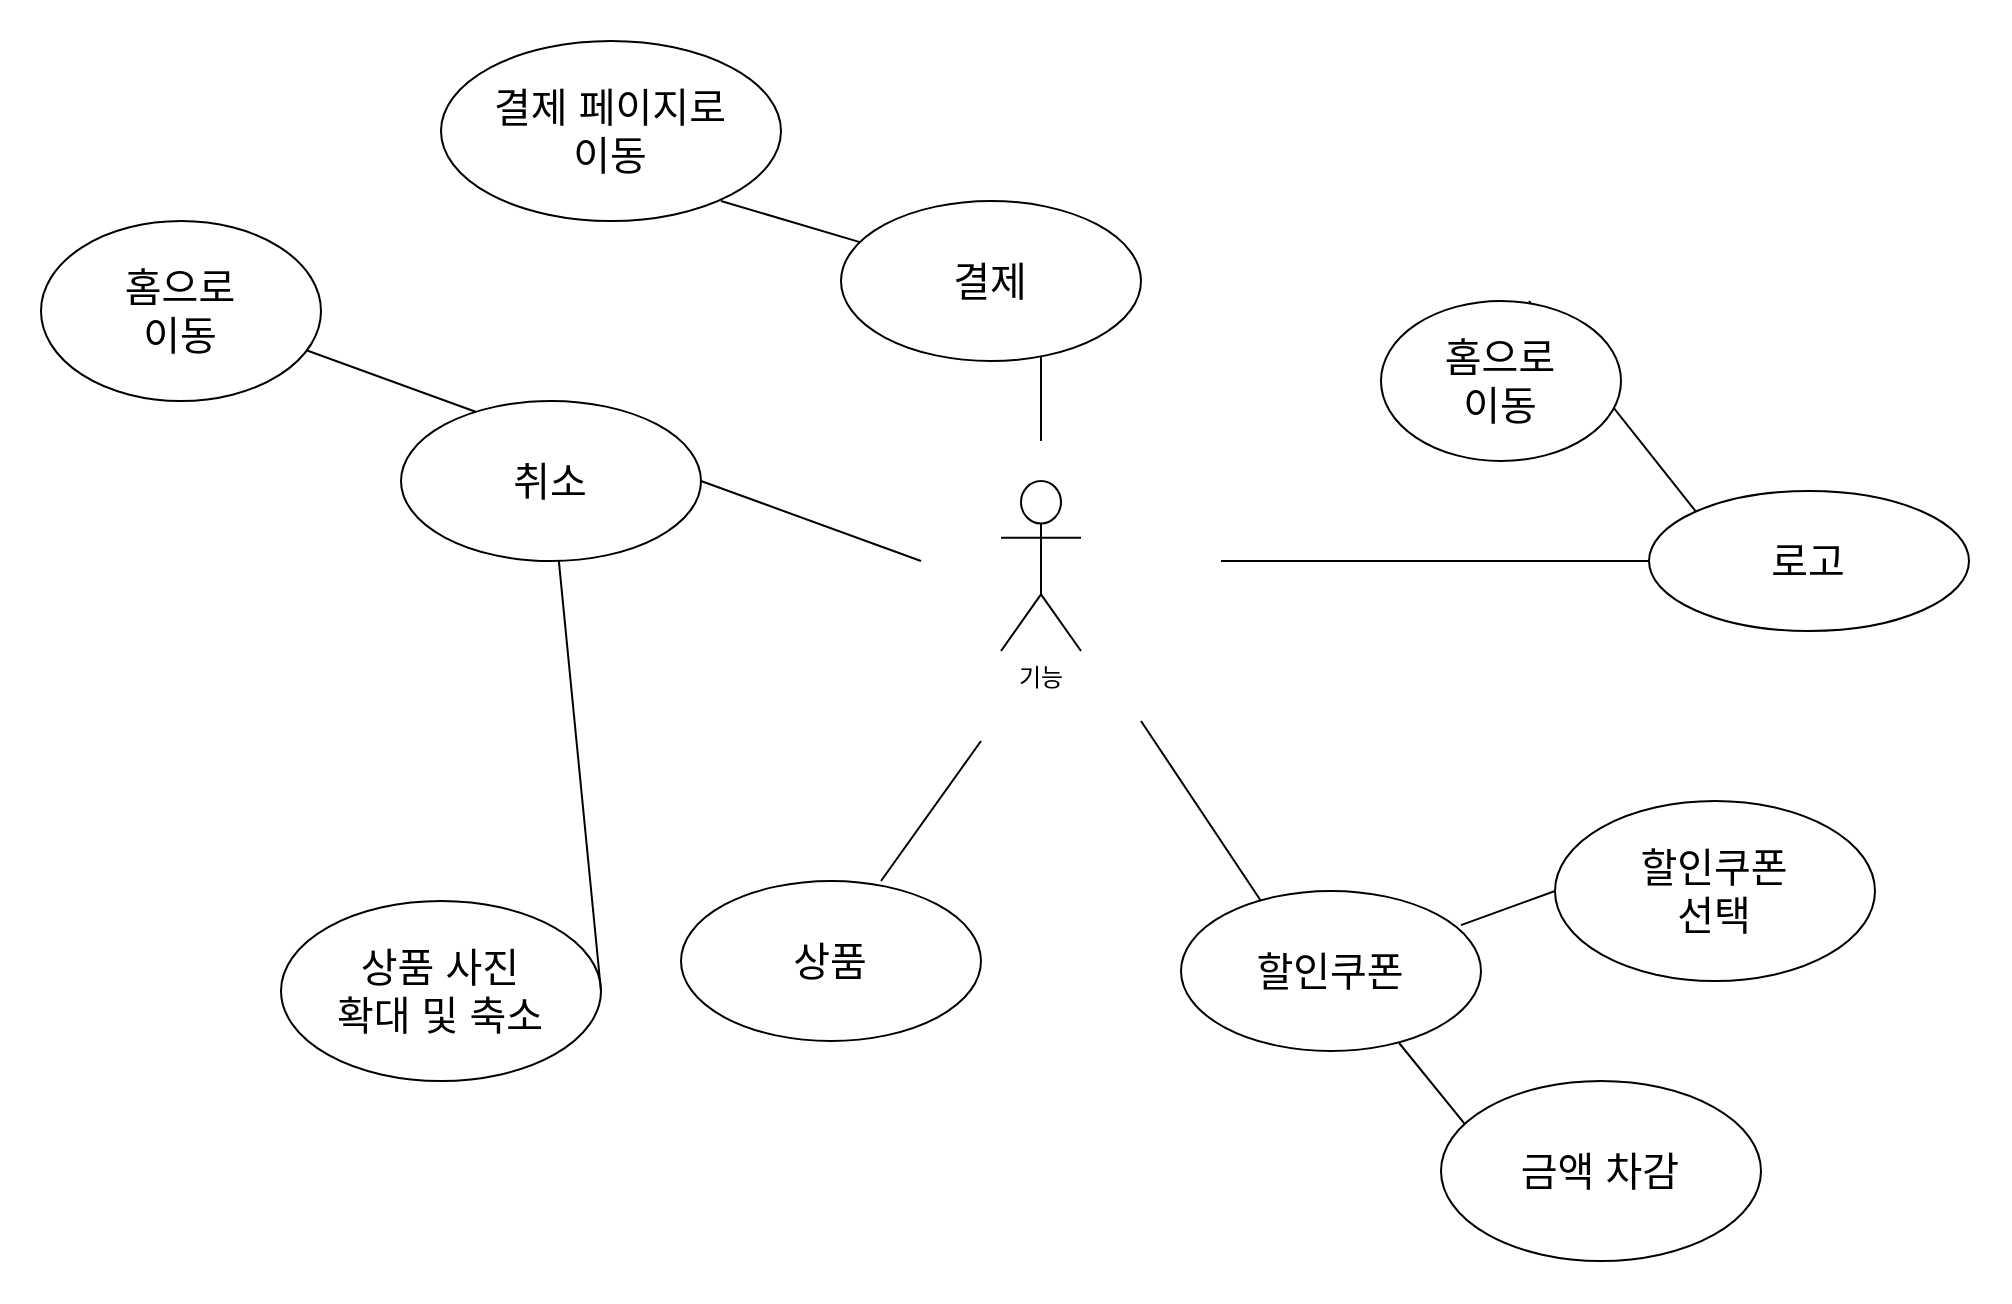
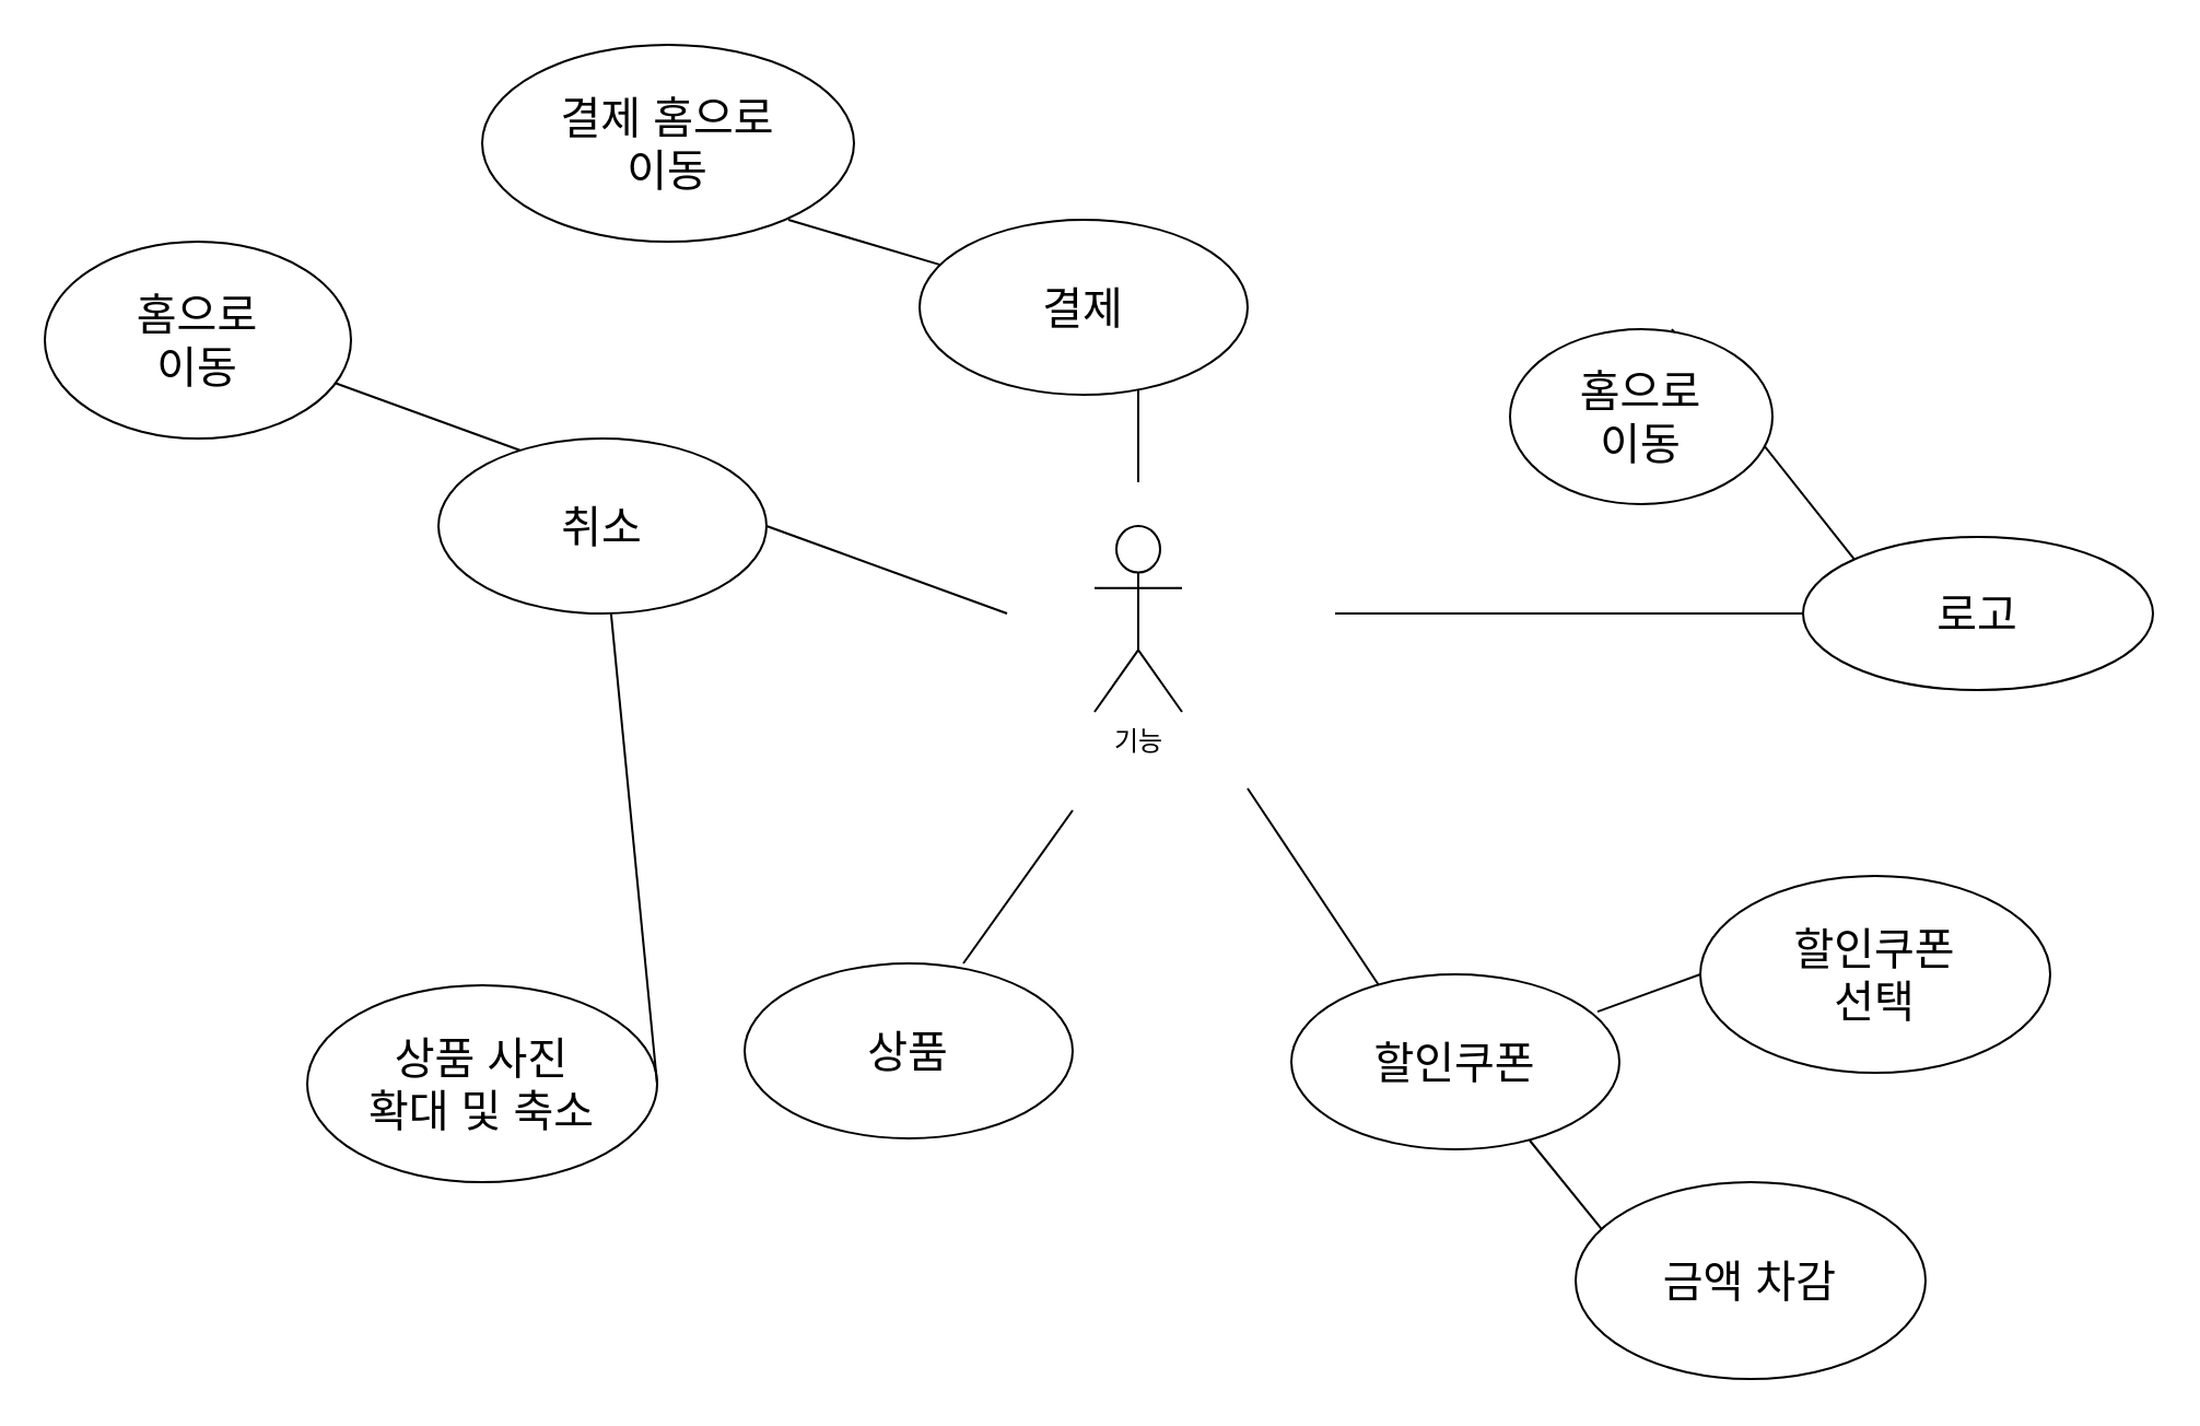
  <mxCell id="0" />
  <mxCell id="1" parent="0" />
  <mxCell id="2" value="기능&lt;br&gt;" style="shape=umlActor;verticalLabelPosition=bottom;verticalAlign=top;html=1;outlineConnect=0;" parent="1" vertex="1"><mxGeometry x="500" y="240" width="40" height="85" as="geometry" /></mxCell>
  <mxCell id="3" value="" style="endArrow=none;html=1;rounded=0;entryX=0;entryY=0.5;entryDx=0;entryDy=0;" parent="1" target="4" edge="1"><mxGeometry width="50" height="50" relative="1" as="geometry"><mxPoint x="610" y="280" as="sourcePoint" /><mxPoint x="804" y="279.5" as="targetPoint" /></mxGeometry></mxCell>
  <mxCell id="4" value="&lt;span style=&quot;font-size: 20px;&quot;&gt;로고&lt;/span&gt;" style="ellipse;whiteSpace=wrap;html=1;" parent="1" vertex="1"><mxGeometry x="824" y="245" width="160" height="70" as="geometry" /></mxCell>
  <mxCell id="5" value="" style="endArrow=none;html=1;rounded=0;entryX=0;entryY=0;entryDx=0;entryDy=0;" parent="1" target="4" edge="1"><mxGeometry width="50" height="50" relative="1" as="geometry"><mxPoint x="764" y="150" as="sourcePoint" /><mxPoint x="814" y="100" as="targetPoint" /></mxGeometry></mxCell>
  <mxCell id="6" value="&lt;span style=&quot;font-size: 20px;&quot;&gt;홈으로&lt;br&gt;이동&lt;/span&gt;" style="ellipse;whiteSpace=wrap;html=1;" parent="1" vertex="1"><mxGeometry x="690" y="150" width="120" height="80" as="geometry" /></mxCell>
  <mxCell id="7" value="" style="endArrow=none;html=1;rounded=0;" parent="1" edge="1"><mxGeometry width="50" height="50" relative="1" as="geometry"><mxPoint x="140" y="170" as="sourcePoint" /><mxPoint x="250" y="210" as="targetPoint" /></mxGeometry></mxCell>
  <mxCell id="8" value="&lt;span style=&quot;font-size: 20px;&quot;&gt;취소&lt;/span&gt;" style="ellipse;whiteSpace=wrap;html=1;" parent="1" vertex="1"><mxGeometry x="200" y="200" width="150" height="80" as="geometry" /></mxCell>
  <mxCell id="9" value="" style="endArrow=none;html=1;rounded=0;" parent="1" edge="1"><mxGeometry width="50" height="50" relative="1" as="geometry"><mxPoint x="520" y="220" as="sourcePoint" /><mxPoint x="520" y="140" as="targetPoint" /></mxGeometry></mxCell>
  <mxCell id="10" value="&lt;span style=&quot;font-size: 20px;&quot;&gt;홈으로&lt;br&gt;이동&lt;br&gt;&lt;/span&gt;" style="ellipse;whiteSpace=wrap;html=1;" parent="1" vertex="1"><mxGeometry x="20" y="110" width="140" height="90" as="geometry" /></mxCell>
  <mxCell id="11" value="" style="endArrow=none;html=1;rounded=0;" parent="1" edge="1"><mxGeometry width="50" height="50" relative="1" as="geometry"><mxPoint x="350" y="240" as="sourcePoint" /><mxPoint x="460" y="280" as="targetPoint" /></mxGeometry></mxCell>
  <mxCell id="12" value="" style="endArrow=none;html=1;rounded=0;" parent="1" source="14" edge="1"><mxGeometry width="50" height="50" relative="1" as="geometry"><mxPoint x="330" y="80" as="sourcePoint" /><mxPoint x="440" y="120" as="targetPoint" /></mxGeometry></mxCell>
  <mxCell id="13" value="" style="endArrow=none;html=1;rounded=0;" parent="1" target="14" edge="1"><mxGeometry width="50" height="50" relative="1" as="geometry"><mxPoint x="360" y="100" as="sourcePoint" /><mxPoint x="440" y="120" as="targetPoint" /></mxGeometry></mxCell>
  <mxCell id="14" value="&lt;span style=&quot;font-size: 20px;&quot;&gt;결제&lt;/span&gt;" style="ellipse;whiteSpace=wrap;html=1;" parent="1" vertex="1"><mxGeometry x="420" y="100" width="150" height="80" as="geometry" /></mxCell>
- <mxCell id="15" value="&lt;span style=&quot;font-size: 20px;&quot;&gt;결제 페이지로&lt;br&gt;이동&lt;br&gt;&lt;/span&gt;" style="ellipse;whiteSpace=wrap;html=1;" parent="1" vertex="1"><mxGeometry x="220" y="20" width="170" height="90" as="geometry" /></mxCell>
+ <mxCell id="15" value="&lt;span style=&quot;font-size: 20px;&quot;&gt;결제 홈으로&lt;br&gt;이동&lt;br&gt;&lt;/span&gt;" style="ellipse;whiteSpace=wrap;html=1;" parent="1" vertex="1"><mxGeometry x="220" y="20" width="170" height="90" as="geometry" /></mxCell>
  <mxCell id="16" value="&lt;span style=&quot;font-size: 20px;&quot;&gt;상품&lt;/span&gt;" style="ellipse;whiteSpace=wrap;html=1;" vertex="1" parent="1"><mxGeometry x="340" y="440" width="150" height="80" as="geometry" /></mxCell>
  <mxCell id="17" value="" style="endArrow=none;html=1;rounded=0;" edge="1" parent="1"><mxGeometry width="50" height="50" relative="1" as="geometry"><mxPoint x="440" y="440" as="sourcePoint" /><mxPoint x="490" y="370" as="targetPoint" /></mxGeometry></mxCell>
  <mxCell id="18" value="&lt;span style=&quot;font-size: 20px;&quot;&gt;상품 사진&lt;br&gt;확대 및 축소&lt;br&gt;&lt;/span&gt;" style="ellipse;whiteSpace=wrap;html=1;" vertex="1" parent="1"><mxGeometry x="140" y="450" width="160" height="90" as="geometry" /></mxCell>
  <mxCell id="19" value="" style="endArrow=none;html=1;rounded=0;exitX=1;exitY=0.5;exitDx=0;exitDy=0;" edge="1" parent="1" source="18" target="8"><mxGeometry width="50" height="50" relative="1" as="geometry"><mxPoint x="250" y="450" as="sourcePoint" /><mxPoint x="300" y="380" as="targetPoint" /></mxGeometry></mxCell>
  <mxCell id="20" value="&lt;span style=&quot;font-size: 20px;&quot;&gt;할인쿠폰&lt;/span&gt;" style="ellipse;whiteSpace=wrap;html=1;" vertex="1" parent="1"><mxGeometry x="590" y="445" width="150" height="80" as="geometry" /></mxCell>
  <mxCell id="21" value="" style="endArrow=none;html=1;rounded=0;" edge="1" parent="1"><mxGeometry width="50" height="50" relative="1" as="geometry"><mxPoint x="630" y="450" as="sourcePoint" /><mxPoint x="570" y="360" as="targetPoint" /></mxGeometry></mxCell>
  <mxCell id="22" value="" style="endArrow=none;html=1;rounded=0;entryX=1.02;entryY=0.588;entryDx=0;entryDy=0;entryPerimeter=0;exitX=0;exitY=0.5;exitDx=0;exitDy=0;" edge="1" parent="1"><mxGeometry width="50" height="50" relative="1" as="geometry"><mxPoint x="777" y="445" as="sourcePoint" /><mxPoint x="730" y="462.04" as="targetPoint" /></mxGeometry></mxCell>
  <mxCell id="23" value="&lt;span style=&quot;font-size: 20px;&quot;&gt;할인쿠폰&lt;br&gt;선택&lt;br&gt;&lt;/span&gt;" style="ellipse;whiteSpace=wrap;html=1;" vertex="1" parent="1"><mxGeometry x="777" y="400" width="160" height="90" as="geometry" /></mxCell>
  <mxCell id="24" value="" style="endArrow=none;html=1;rounded=0;entryX=0.727;entryY=0.95;entryDx=0;entryDy=0;entryPerimeter=0;exitX=0;exitY=0;exitDx=0;exitDy=0;" edge="1" parent="1" target="20"><mxGeometry width="50" height="50" relative="1" as="geometry"><mxPoint x="733.17" y="563.079" as="sourcePoint" /><mxPoint x="660" y="612.04" as="targetPoint" /></mxGeometry></mxCell>
  <mxCell id="25" value="&lt;span style=&quot;font-size: 20px;&quot;&gt;금액 차감&lt;br&gt;&lt;/span&gt;" style="ellipse;whiteSpace=wrap;html=1;" vertex="1" parent="1"><mxGeometry x="720" y="540" width="160" height="90" as="geometry" /></mxCell>
